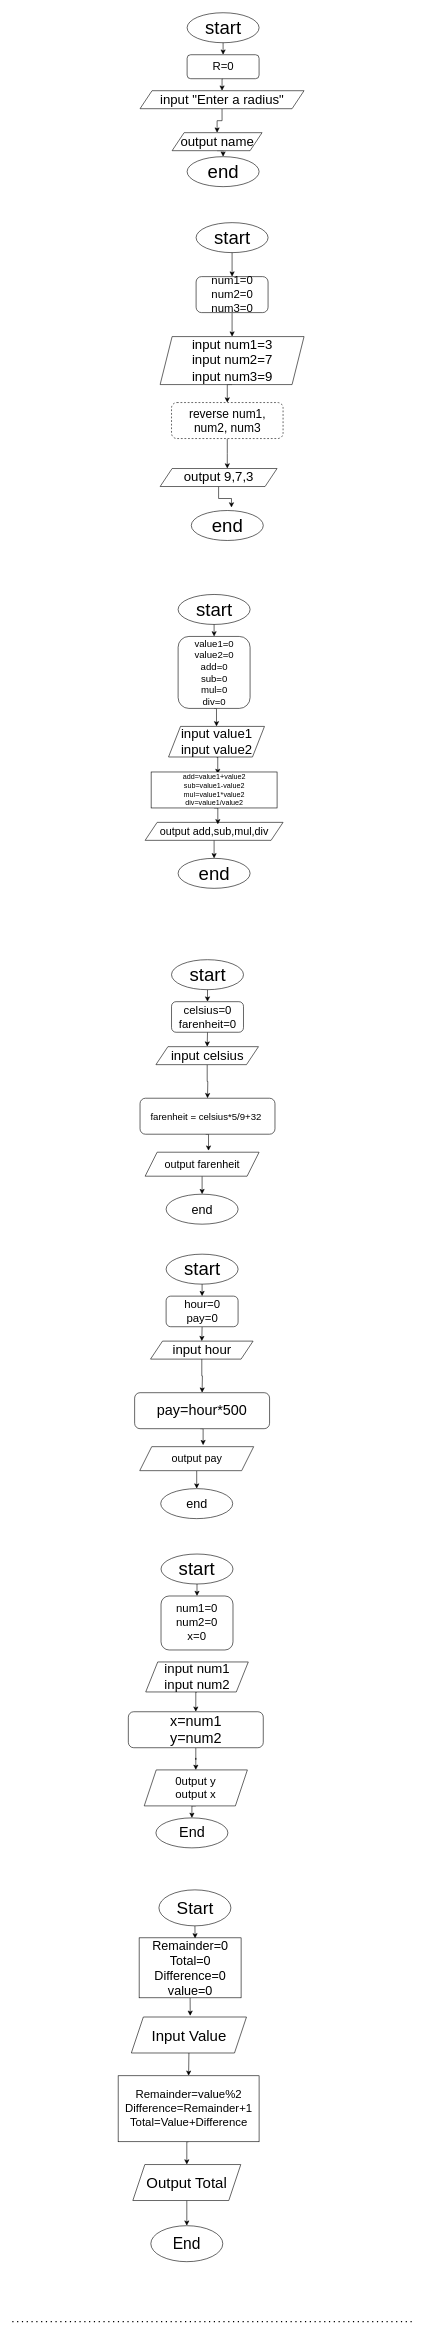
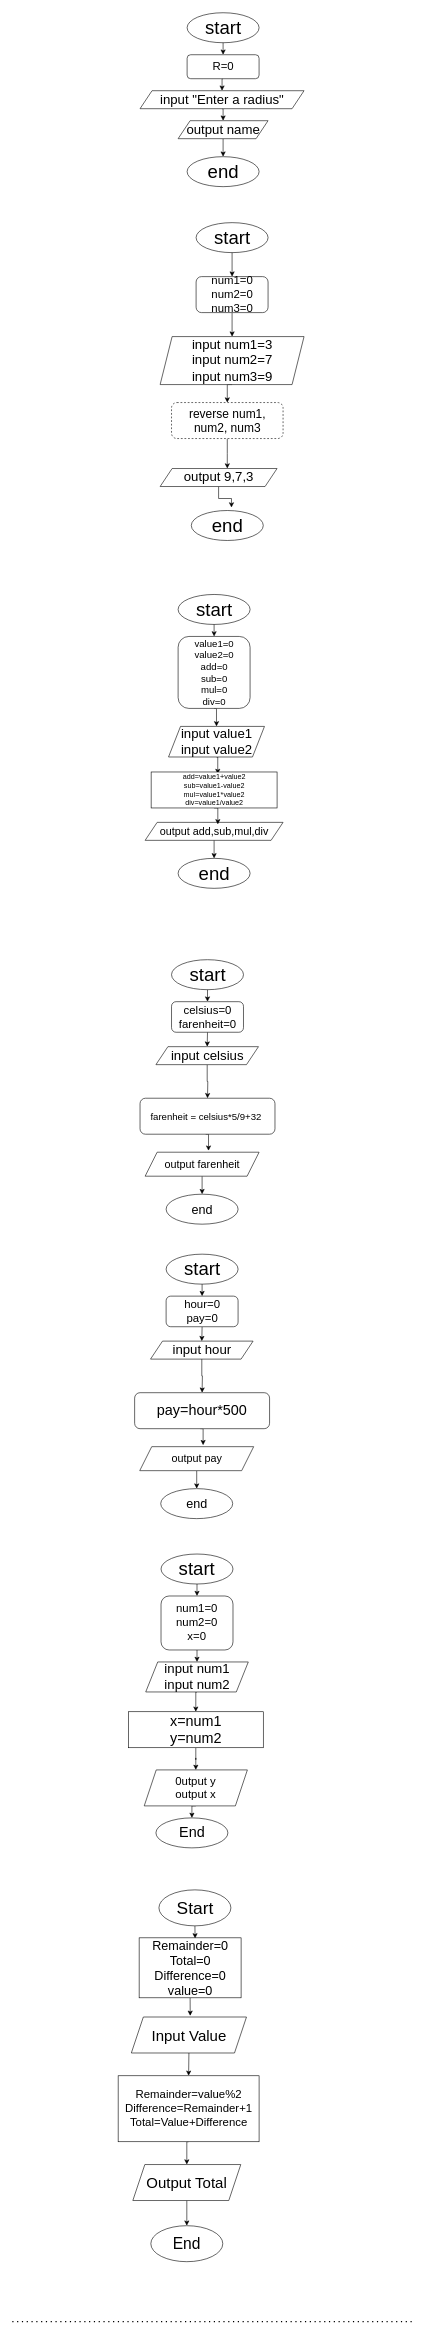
  <mxCell id="0" />
  <mxCell id="1" parent="0" />
  <mxCell id="2" style="edgeStyle=orthogonalEdgeStyle;rounded=0;orthogonalLoop=1;jettySize=auto;html=1;exitX=0.5;exitY=1;exitDx=0;exitDy=0;entryX=0.5;entryY=0;entryDx=0;entryDy=0;" parent="1" source="3" target="6" edge="1"><mxGeometry relative="1" as="geometry" /></mxCell>
  <mxCell id="3" value="&lt;font style=&quot;font-size: 19px&quot;&gt;R=0&lt;/font&gt;" style="rounded=1;whiteSpace=wrap;html=1;fontSize=12;glass=0;strokeWidth=1;shadow=0;" parent="1" vertex="1"><mxGeometry x="311.5" y="90" width="120" height="40" as="geometry" /></mxCell>
  <mxCell id="4" value="&lt;font style=&quot;font-size: 31px&quot;&gt;start&lt;/font&gt;" style="ellipse;whiteSpace=wrap;html=1;" parent="1" vertex="1"><mxGeometry x="311.5" y="20" width="120" height="50" as="geometry" /></mxCell>
  <mxCell id="5" style="edgeStyle=orthogonalEdgeStyle;rounded=0;orthogonalLoop=1;jettySize=auto;html=1;exitX=0.5;exitY=1;exitDx=0;exitDy=0;entryX=0.5;entryY=0;entryDx=0;entryDy=0;" parent="1" source="6" target="9" edge="1"><mxGeometry relative="1" as="geometry" /></mxCell>
  <mxCell id="6" value="&lt;font style=&quot;font-size: 22px&quot;&gt;input &quot;Enter a radius&quot;&lt;/font&gt;" style="shape=parallelogram;perimeter=parallelogramPerimeter;whiteSpace=wrap;html=1;fixedSize=1;" parent="1" vertex="1"><mxGeometry x="233" y="150" width="273.5" height="30" as="geometry" /></mxCell>
  <mxCell id="7" value="" style="endArrow=classic;html=1;exitX=0.5;exitY=1;exitDx=0;exitDy=0;" parent="1" source="4" edge="1"><mxGeometry width="50" height="50" relative="1" as="geometry"><mxPoint x="321.5" y="140" as="sourcePoint" /><mxPoint x="371.5" y="90" as="targetPoint" /></mxGeometry></mxCell>
  <mxCell id="8" style="edgeStyle=orthogonalEdgeStyle;rounded=0;orthogonalLoop=1;jettySize=auto;html=1;exitX=0.5;exitY=1;exitDx=0;exitDy=0;entryX=0.5;entryY=0;entryDx=0;entryDy=0;" parent="1" source="9" target="10" edge="1"><mxGeometry relative="1" as="geometry" /></mxCell>
- <mxCell id="9" value="&lt;font style=&quot;font-size: 22px&quot;&gt;output name&lt;/font&gt;" style="shape=parallelogram;perimeter=parallelogramPerimeter;whiteSpace=wrap;html=1;fixedSize=1;" parent="1" vertex="1"><mxGeometry x="286.5" y="220" width="150" height="30" as="geometry" /></mxCell>
+ <mxCell id="9" value="&lt;font style=&quot;font-size: 22px&quot;&gt;output name&lt;/font&gt;" style="shape=parallelogram;perimeter=parallelogramPerimeter;whiteSpace=wrap;html=1;fixedSize=1;" parent="1" vertex="1"><mxGeometry x="296.5" y="200" width="150" height="30" as="geometry" /></mxCell>
  <mxCell id="10" value="&lt;font style=&quot;font-size: 31px&quot;&gt;end&lt;/font&gt;" style="ellipse;whiteSpace=wrap;html=1;" parent="1" vertex="1"><mxGeometry x="311.5" y="260" width="120" height="50" as="geometry" /></mxCell>
  <mxCell id="11" style="edgeStyle=orthogonalEdgeStyle;rounded=0;orthogonalLoop=1;jettySize=auto;html=1;exitX=0.5;exitY=1;exitDx=0;exitDy=0;entryX=0.5;entryY=0;entryDx=0;entryDy=0;" parent="1" source="12" target="15" edge="1"><mxGeometry relative="1" as="geometry" /></mxCell>
  <mxCell id="12" value="&lt;font style=&quot;font-size: 19px&quot;&gt;num1=0&lt;br&gt;num2=0&lt;br&gt;num3=0&lt;br&gt;&lt;/font&gt;" style="rounded=1;whiteSpace=wrap;html=1;fontSize=12;glass=0;strokeWidth=1;shadow=0;" parent="1" vertex="1"><mxGeometry x="326.5" y="460" width="120" height="60" as="geometry" /></mxCell>
  <mxCell id="13" value="&lt;font style=&quot;font-size: 31px&quot;&gt;start&lt;/font&gt;" style="ellipse;whiteSpace=wrap;html=1;" parent="1" vertex="1"><mxGeometry x="326.5" y="370" width="120" height="50" as="geometry" /></mxCell>
  <mxCell id="14" style="edgeStyle=orthogonalEdgeStyle;rounded=0;orthogonalLoop=1;jettySize=auto;html=1;exitX=0.5;exitY=1;exitDx=0;exitDy=0;entryX=0.5;entryY=0;entryDx=0;entryDy=0;" parent="1" source="15" target="21" edge="1"><mxGeometry relative="1" as="geometry" /></mxCell>
  <mxCell id="15" value="&lt;font style=&quot;font-size: 22px&quot;&gt;input num1=3&lt;br&gt;input num2=7&lt;br&gt;input num3=9&lt;br&gt;&lt;/font&gt;" style="shape=parallelogram;perimeter=parallelogramPerimeter;whiteSpace=wrap;html=1;fixedSize=1;" parent="1" vertex="1"><mxGeometry x="266.5" y="560" width="240" height="80" as="geometry" /></mxCell>
  <mxCell id="16" value="" style="endArrow=classic;html=1;exitX=0.5;exitY=1;exitDx=0;exitDy=0;" parent="1" source="13" edge="1"><mxGeometry width="50" height="50" relative="1" as="geometry"><mxPoint x="336.5" y="540" as="sourcePoint" /><mxPoint x="386.5" y="460" as="targetPoint" /></mxGeometry></mxCell>
  <mxCell id="17" style="edgeStyle=orthogonalEdgeStyle;rounded=0;orthogonalLoop=1;jettySize=auto;html=1;exitX=0.5;exitY=1;exitDx=0;exitDy=0;entryX=0.558;entryY=-0.1;entryDx=0;entryDy=0;entryPerimeter=0;" parent="1" source="18" target="19" edge="1"><mxGeometry relative="1" as="geometry" /></mxCell>
  <mxCell id="18" value="&lt;font style=&quot;font-size: 22px&quot;&gt;output 9,7,3&lt;/font&gt;" style="shape=parallelogram;perimeter=parallelogramPerimeter;whiteSpace=wrap;html=1;fixedSize=1;" parent="1" vertex="1"><mxGeometry x="266.5" y="780" width="195" height="30" as="geometry" /></mxCell>
  <mxCell id="19" value="&lt;font style=&quot;font-size: 31px&quot;&gt;end&lt;/font&gt;" style="ellipse;whiteSpace=wrap;html=1;" parent="1" vertex="1"><mxGeometry x="318.5" y="850" width="120" height="50" as="geometry" /></mxCell>
  <mxCell id="20" style="edgeStyle=orthogonalEdgeStyle;rounded=0;orthogonalLoop=1;jettySize=auto;html=1;exitX=0.5;exitY=1;exitDx=0;exitDy=0;" parent="1" source="21" edge="1"><mxGeometry relative="1" as="geometry"><mxPoint x="378.5" y="780" as="targetPoint" /></mxGeometry></mxCell>
  <mxCell id="21" value="&lt;font style=&quot;font-size: 20px&quot;&gt;reverse num1, num2, num3&lt;/font&gt;" style="rounded=1;whiteSpace=wrap;html=1;dashed=1;" parent="1" vertex="1"><mxGeometry x="285.5" y="670" width="186" height="60" as="geometry" /></mxCell>
  <mxCell id="22" style="edgeStyle=orthogonalEdgeStyle;rounded=0;orthogonalLoop=1;jettySize=auto;html=1;exitX=0.5;exitY=1;exitDx=0;exitDy=0;entryX=0.5;entryY=0;entryDx=0;entryDy=0;" parent="1" source="23" target="26" edge="1"><mxGeometry relative="1" as="geometry" /></mxCell>
  <mxCell id="23" value="&lt;font style=&quot;font-size: 16px&quot;&gt;value1=0&lt;br&gt;value2=0&lt;br&gt;add=0&lt;br&gt;sub=0&lt;br&gt;mul=0&lt;br&gt;div=0&lt;br&gt;&lt;/font&gt;" style="rounded=1;whiteSpace=wrap;html=1;fontSize=12;glass=0;strokeWidth=1;shadow=0;" parent="1" vertex="1"><mxGeometry x="296.5" y="1060" width="120" height="120" as="geometry" /></mxCell>
  <mxCell id="24" value="&lt;font style=&quot;font-size: 31px&quot;&gt;start&lt;/font&gt;" style="ellipse;whiteSpace=wrap;html=1;" parent="1" vertex="1"><mxGeometry x="296.5" y="990" width="120" height="50" as="geometry" /></mxCell>
  <mxCell id="25" style="edgeStyle=orthogonalEdgeStyle;rounded=0;orthogonalLoop=1;jettySize=auto;html=1;exitX=0.5;exitY=1;exitDx=0;exitDy=0;entryX=0.529;entryY=0.056;entryDx=0;entryDy=0;entryPerimeter=0;" parent="1" source="26" target="32" edge="1"><mxGeometry relative="1" as="geometry" /></mxCell>
  <mxCell id="26" value="&lt;font style=&quot;font-size: 22px&quot;&gt;input value1&lt;br&gt;input value2&lt;br&gt;&lt;/font&gt;" style="shape=parallelogram;perimeter=parallelogramPerimeter;whiteSpace=wrap;html=1;fixedSize=1;" parent="1" vertex="1"><mxGeometry x="280.5" y="1210" width="160" height="51" as="geometry" /></mxCell>
  <mxCell id="27" value="" style="endArrow=classic;html=1;exitX=0.5;exitY=1;exitDx=0;exitDy=0;" parent="1" source="24" edge="1"><mxGeometry width="50" height="50" relative="1" as="geometry"><mxPoint x="306.5" y="1110" as="sourcePoint" /><mxPoint x="356.5" y="1060" as="targetPoint" /></mxGeometry></mxCell>
  <mxCell id="28" style="edgeStyle=orthogonalEdgeStyle;rounded=0;orthogonalLoop=1;jettySize=auto;html=1;exitX=0.5;exitY=1;exitDx=0;exitDy=0;entryX=0.5;entryY=0;entryDx=0;entryDy=0;" parent="1" source="29" target="30" edge="1"><mxGeometry relative="1" as="geometry" /></mxCell>
  <mxCell id="29" value="&lt;font style=&quot;font-size: 18px&quot;&gt;output add,sub,mul,div&lt;/font&gt;" style="shape=parallelogram;perimeter=parallelogramPerimeter;whiteSpace=wrap;html=1;fixedSize=1;" parent="1" vertex="1"><mxGeometry x="241.5" y="1370" width="230" height="30" as="geometry" /></mxCell>
  <mxCell id="30" value="&lt;font style=&quot;font-size: 31px&quot;&gt;end&lt;/font&gt;" style="ellipse;whiteSpace=wrap;html=1;" parent="1" vertex="1"><mxGeometry x="296.5" y="1430" width="120" height="50" as="geometry" /></mxCell>
  <mxCell id="31" style="edgeStyle=orthogonalEdgeStyle;rounded=0;orthogonalLoop=1;jettySize=auto;html=1;exitX=0.5;exitY=1;exitDx=0;exitDy=0;entryX=0.527;entryY=0.111;entryDx=0;entryDy=0;entryPerimeter=0;" parent="1" source="32" target="29" edge="1"><mxGeometry relative="1" as="geometry" /></mxCell>
  <mxCell id="32" value="add=value1+value2&lt;br&gt;sub=value1-value2&lt;br&gt;mul=value1*value2&lt;br&gt;div=value1/value2" style="rounded=0;whiteSpace=wrap;html=1;" parent="1" vertex="1"><mxGeometry x="251.5" y="1286" width="210" height="60" as="geometry" /></mxCell>
  <mxCell id="33" style="edgeStyle=orthogonalEdgeStyle;rounded=0;orthogonalLoop=1;jettySize=auto;html=1;exitX=0.5;exitY=1;exitDx=0;exitDy=0;entryX=0.5;entryY=0;entryDx=0;entryDy=0;" parent="1" source="34" target="37" edge="1"><mxGeometry relative="1" as="geometry" /></mxCell>
  <mxCell id="34" value="&lt;font style=&quot;font-size: 19px&quot;&gt;celsius=0&lt;br&gt;farenheit=0&lt;br&gt;&lt;/font&gt;" style="rounded=1;whiteSpace=wrap;html=1;fontSize=12;glass=0;strokeWidth=1;shadow=0;" parent="1" vertex="1"><mxGeometry x="285.5" y="1669" width="120" height="51" as="geometry" /></mxCell>
  <mxCell id="35" value="&lt;font style=&quot;font-size: 31px&quot;&gt;start&lt;/font&gt;" style="ellipse;whiteSpace=wrap;html=1;" parent="1" vertex="1"><mxGeometry x="285.5" y="1599" width="120" height="50" as="geometry" /></mxCell>
  <mxCell id="36" style="edgeStyle=orthogonalEdgeStyle;rounded=0;orthogonalLoop=1;jettySize=auto;html=1;exitX=0.5;exitY=1;exitDx=0;exitDy=0;entryX=0.5;entryY=0;entryDx=0;entryDy=0;" parent="1" source="37" edge="1"><mxGeometry relative="1" as="geometry"><mxPoint x="345.5" y="1830" as="targetPoint" /></mxGeometry></mxCell>
  <mxCell id="37" value="&lt;font style=&quot;font-size: 22px&quot;&gt;input celsius&lt;/font&gt;" style="shape=parallelogram;perimeter=parallelogramPerimeter;whiteSpace=wrap;html=1;fixedSize=1;" parent="1" vertex="1"><mxGeometry x="259.5" y="1744" width="171" height="30" as="geometry" /></mxCell>
  <mxCell id="38" value="" style="endArrow=classic;html=1;exitX=0.5;exitY=1;exitDx=0;exitDy=0;" parent="1" source="35" edge="1"><mxGeometry width="50" height="50" relative="1" as="geometry"><mxPoint x="295.5" y="1719" as="sourcePoint" /><mxPoint x="345.5" y="1669" as="targetPoint" /></mxGeometry></mxCell>
  <mxCell id="39" value="" style="edgeStyle=orthogonalEdgeStyle;rounded=0;orthogonalLoop=1;jettySize=auto;html=1;entryX=0.572;entryY=-0.062;entryDx=0;entryDy=0;entryPerimeter=0;" parent="1" edge="1"><mxGeometry relative="1" as="geometry"><mxPoint x="342.5" y="1890" as="sourcePoint" /><mxPoint x="347.18" y="1917.52" as="targetPoint" /></mxGeometry></mxCell>
  <mxCell id="40" value="&lt;font style=&quot;font-size: 16px&quot;&gt;farenheit = celsius*5/9+32&amp;nbsp;&lt;/font&gt;" style="rounded=1;whiteSpace=wrap;html=1;" parent="1" vertex="1"><mxGeometry x="233" y="1830" width="225" height="60" as="geometry" /></mxCell>
  <mxCell id="41" style="edgeStyle=orthogonalEdgeStyle;rounded=0;orthogonalLoop=1;jettySize=auto;html=1;exitX=0.5;exitY=1;exitDx=0;exitDy=0;entryX=0.5;entryY=0;entryDx=0;entryDy=0;" parent="1" source="42" target="43" edge="1"><mxGeometry relative="1" as="geometry" /></mxCell>
  <mxCell id="42" value="&lt;font style=&quot;font-size: 18px&quot;&gt;output farenheit&lt;/font&gt;" style="shape=parallelogram;perimeter=parallelogramPerimeter;whiteSpace=wrap;html=1;fixedSize=1;" parent="1" vertex="1"><mxGeometry x="241.5" y="1920" width="190" height="40" as="geometry" /></mxCell>
  <mxCell id="43" value="&lt;font style=&quot;font-size: 21px&quot;&gt;end&lt;/font&gt;" style="ellipse;whiteSpace=wrap;html=1;" parent="1" vertex="1"><mxGeometry x="276.5" y="1990" width="120" height="50" as="geometry" /></mxCell>
  <mxCell id="44" style="edgeStyle=orthogonalEdgeStyle;rounded=0;orthogonalLoop=1;jettySize=auto;html=1;exitX=0.5;exitY=1;exitDx=0;exitDy=0;entryX=0.5;entryY=0;entryDx=0;entryDy=0;" parent="1" source="45" target="48" edge="1"><mxGeometry relative="1" as="geometry" /></mxCell>
  <mxCell id="45" value="&lt;font style=&quot;font-size: 19px&quot;&gt;hour=0&lt;br&gt;pay=0&lt;br&gt;&lt;/font&gt;" style="rounded=1;whiteSpace=wrap;html=1;fontSize=12;glass=0;strokeWidth=1;shadow=0;" parent="1" vertex="1"><mxGeometry x="276.5" y="2160" width="120" height="51" as="geometry" /></mxCell>
  <mxCell id="46" value="&lt;font style=&quot;font-size: 31px&quot;&gt;start&lt;/font&gt;" style="ellipse;whiteSpace=wrap;html=1;" parent="1" vertex="1"><mxGeometry x="276.5" y="2090" width="120" height="50" as="geometry" /></mxCell>
  <mxCell id="47" style="edgeStyle=orthogonalEdgeStyle;rounded=0;orthogonalLoop=1;jettySize=auto;html=1;exitX=0.5;exitY=1;exitDx=0;exitDy=0;entryX=0.5;entryY=0;entryDx=0;entryDy=0;" parent="1" source="48" edge="1"><mxGeometry relative="1" as="geometry"><mxPoint x="336.5" y="2321" as="targetPoint" /></mxGeometry></mxCell>
  <mxCell id="48" value="&lt;font style=&quot;font-size: 22px&quot;&gt;input hour&lt;/font&gt;" style="shape=parallelogram;perimeter=parallelogramPerimeter;whiteSpace=wrap;html=1;fixedSize=1;" parent="1" vertex="1"><mxGeometry x="250.5" y="2235" width="171" height="30" as="geometry" /></mxCell>
  <mxCell id="49" value="" style="endArrow=classic;html=1;exitX=0.5;exitY=1;exitDx=0;exitDy=0;" parent="1" source="46" edge="1"><mxGeometry width="50" height="50" relative="1" as="geometry"><mxPoint x="286.5" y="2210" as="sourcePoint" /><mxPoint x="336.5" y="2160" as="targetPoint" /></mxGeometry></mxCell>
  <mxCell id="50" value="" style="edgeStyle=orthogonalEdgeStyle;rounded=0;orthogonalLoop=1;jettySize=auto;html=1;entryX=0.572;entryY=-0.062;entryDx=0;entryDy=0;entryPerimeter=0;" parent="1" edge="1"><mxGeometry relative="1" as="geometry"><mxPoint x="333.5" y="2381" as="sourcePoint" /><mxPoint x="338.18" y="2408.52" as="targetPoint" /></mxGeometry></mxCell>
  <mxCell id="51" value="&lt;font style=&quot;font-size: 24px&quot;&gt;pay=hour*500&lt;/font&gt;" style="rounded=1;whiteSpace=wrap;html=1;" parent="1" vertex="1"><mxGeometry x="224" y="2321" width="225" height="60" as="geometry" /></mxCell>
  <mxCell id="52" style="edgeStyle=orthogonalEdgeStyle;rounded=0;orthogonalLoop=1;jettySize=auto;html=1;exitX=0.5;exitY=1;exitDx=0;exitDy=0;entryX=0.5;entryY=0;entryDx=0;entryDy=0;" parent="1" source="53" target="54" edge="1"><mxGeometry relative="1" as="geometry" /></mxCell>
  <mxCell id="53" value="&lt;font style=&quot;font-size: 18px&quot;&gt;output pay&lt;/font&gt;" style="shape=parallelogram;perimeter=parallelogramPerimeter;whiteSpace=wrap;html=1;fixedSize=1;" parent="1" vertex="1"><mxGeometry x="232.5" y="2411" width="190" height="40" as="geometry" /></mxCell>
  <mxCell id="54" value="&lt;font style=&quot;font-size: 21px&quot;&gt;end&lt;/font&gt;" style="ellipse;whiteSpace=wrap;html=1;" parent="1" vertex="1"><mxGeometry x="267.5" y="2481" width="120" height="50" as="geometry" /></mxCell>
+ <mxCell id="55" style="edgeStyle=orthogonalEdgeStyle;rounded=0;orthogonalLoop=1;jettySize=auto;html=1;exitX=0.5;exitY=1;exitDx=0;exitDy=0;entryX=0.5;entryY=0;entryDx=0;entryDy=0;" parent="1" source="56" target="59" edge="1"><mxGeometry relative="1" as="geometry" /></mxCell>
  <mxCell id="56" value="&lt;font style=&quot;font-size: 19px&quot;&gt;num1=0&lt;br&gt;num2=0&lt;br&gt;x=0&lt;br&gt;&lt;/font&gt;" style="rounded=1;whiteSpace=wrap;html=1;fontSize=12;glass=0;strokeWidth=1;shadow=0;" parent="1" vertex="1"><mxGeometry x="268" y="2660" width="120" height="90" as="geometry" /></mxCell>
  <mxCell id="57" value="&lt;font style=&quot;font-size: 31px&quot;&gt;start&lt;/font&gt;" style="ellipse;whiteSpace=wrap;html=1;" parent="1" vertex="1"><mxGeometry x="268" y="2590" width="120" height="50" as="geometry" /></mxCell>
  <mxCell id="58" style="edgeStyle=orthogonalEdgeStyle;rounded=0;orthogonalLoop=1;jettySize=auto;html=1;exitX=0.5;exitY=1;exitDx=0;exitDy=0;entryX=0.5;entryY=0;entryDx=0;entryDy=0;" parent="1" source="59" target="62" edge="1"><mxGeometry relative="1" as="geometry" /></mxCell>
  <mxCell id="59" value="&lt;font style=&quot;font-size: 22px&quot;&gt;input num1&lt;br&gt;input num2&lt;br&gt;&lt;/font&gt;" style="shape=parallelogram;perimeter=parallelogramPerimeter;whiteSpace=wrap;html=1;fixedSize=1;" parent="1" vertex="1"><mxGeometry x="242.5" y="2770" width="171" height="50" as="geometry" /></mxCell>
  <mxCell id="60" value="" style="endArrow=classic;html=1;exitX=0.5;exitY=1;exitDx=0;exitDy=0;" parent="1" source="57" edge="1"><mxGeometry width="50" height="50" relative="1" as="geometry"><mxPoint x="278" y="2710" as="sourcePoint" /><mxPoint x="328" y="2660" as="targetPoint" /></mxGeometry></mxCell>
  <mxCell id="61" value="" style="edgeStyle=orthogonalEdgeStyle;rounded=0;orthogonalLoop=1;jettySize=auto;html=1;" parent="1" source="62" target="64" edge="1"><mxGeometry relative="1" as="geometry" /></mxCell>
- <mxCell id="62" value="&lt;font style=&quot;font-size: 24px&quot;&gt;x=num1&lt;br&gt;y=num2&lt;br&gt;&lt;/font&gt;" style="rounded=1;whiteSpace=wrap;html=1;" parent="1" vertex="1"><mxGeometry x="213.5" y="2853" width="225" height="60" as="geometry" /></mxCell>
+ <mxCell id="62" value="&lt;font style=&quot;font-size: 24px&quot;&gt;x=num1&lt;br&gt;y=num2&lt;br&gt;&lt;/font&gt;" style="whiteSpace=wrap;html=1;rounded=0;" parent="1" vertex="1"><mxGeometry x="213.5" y="2853" width="225" height="60" as="geometry" /></mxCell>
  <mxCell id="63" style="edgeStyle=orthogonalEdgeStyle;rounded=0;orthogonalLoop=1;jettySize=auto;html=1;exitX=0.5;exitY=1;exitDx=0;exitDy=0;entryX=0.5;entryY=0;entryDx=0;entryDy=0;" parent="1" source="64" target="65" edge="1"><mxGeometry relative="1" as="geometry" /></mxCell>
  <mxCell id="64" value="&lt;font style=&quot;font-size: 19px&quot;&gt;0utput y&lt;br&gt;output x&lt;/font&gt;" style="shape=parallelogram;perimeter=parallelogramPerimeter;whiteSpace=wrap;html=1;fixedSize=1;" parent="1" vertex="1"><mxGeometry x="240" y="2950" width="172" height="60" as="geometry" /></mxCell>
  <mxCell id="65" value="&lt;font style=&quot;font-size: 24px&quot;&gt;End&lt;/font&gt;" style="ellipse;whiteSpace=wrap;html=1;" parent="1" vertex="1"><mxGeometry x="259.5" y="3030" width="120" height="50" as="geometry" /></mxCell>
  <mxCell id="66" style="edgeStyle=orthogonalEdgeStyle;rounded=0;orthogonalLoop=1;jettySize=auto;html=1;exitX=0.5;exitY=1;exitDx=0;exitDy=0;entryX=0.549;entryY=0.01;entryDx=0;entryDy=0;entryPerimeter=0;" parent="1" source="67" target="69" edge="1"><mxGeometry relative="1" as="geometry" /></mxCell>
  <mxCell id="67" value="&lt;font style=&quot;font-size: 29px&quot;&gt;Start&lt;/font&gt;" style="ellipse;whiteSpace=wrap;html=1;" parent="1" vertex="1"><mxGeometry x="264.5" y="3150" width="120" height="60" as="geometry" /></mxCell>
  <mxCell id="68" style="edgeStyle=orthogonalEdgeStyle;rounded=0;orthogonalLoop=1;jettySize=auto;html=1;exitX=0.5;exitY=1;exitDx=0;exitDy=0;" parent="1" source="69" edge="1"><mxGeometry relative="1" as="geometry"><mxPoint x="316.676" y="3360" as="targetPoint" /></mxGeometry></mxCell>
  <mxCell id="69" value="&lt;font style=&quot;font-size: 21px&quot;&gt;Remainder=0&lt;br&gt;Total=0&lt;br&gt;Difference=0&lt;br&gt;value=0&lt;br&gt;&lt;/font&gt;" style="rounded=0;whiteSpace=wrap;html=1;" parent="1" vertex="1"><mxGeometry x="231.5" y="3230" width="170" height="100" as="geometry" /></mxCell>
  <mxCell id="70" style="edgeStyle=orthogonalEdgeStyle;rounded=0;orthogonalLoop=1;jettySize=auto;html=1;exitX=0.5;exitY=1;exitDx=0;exitDy=0;entryX=0.5;entryY=0;entryDx=0;entryDy=0;" parent="1" source="71" target="73" edge="1"><mxGeometry relative="1" as="geometry" /></mxCell>
  <mxCell id="71" value="&lt;font style=&quot;font-size: 25px&quot;&gt;Input Value&lt;/font&gt;" style="shape=parallelogram;perimeter=parallelogramPerimeter;whiteSpace=wrap;html=1;fixedSize=1;" parent="1" vertex="1"><mxGeometry x="218.5" y="3362" width="192" height="60" as="geometry" /></mxCell>
  <mxCell id="72" style="edgeStyle=orthogonalEdgeStyle;rounded=0;orthogonalLoop=1;jettySize=auto;html=1;exitX=0.5;exitY=1;exitDx=0;exitDy=0;entryX=0.5;entryY=0;entryDx=0;entryDy=0;" parent="1" source="73" target="75" edge="1"><mxGeometry relative="1" as="geometry" /></mxCell>
  <mxCell id="73" value="&lt;font style=&quot;font-size: 19px&quot;&gt;Remainder=value%2&lt;br&gt;Difference=Remainder+1&lt;br&gt;Total=Value+Difference&lt;/font&gt;" style="rounded=0;whiteSpace=wrap;html=1;" parent="1" vertex="1"><mxGeometry x="196.5" y="3460" width="235" height="110" as="geometry" /></mxCell>
  <mxCell id="74" style="edgeStyle=orthogonalEdgeStyle;rounded=0;orthogonalLoop=1;jettySize=auto;html=1;exitX=0.5;exitY=1;exitDx=0;exitDy=0;entryX=0.5;entryY=0;entryDx=0;entryDy=0;" parent="1" source="75" target="76" edge="1"><mxGeometry relative="1" as="geometry" /></mxCell>
  <mxCell id="75" value="&lt;font style=&quot;font-size: 25px&quot;&gt;Output Total&lt;/font&gt;" style="shape=parallelogram;perimeter=parallelogramPerimeter;whiteSpace=wrap;html=1;fixedSize=1;" parent="1" vertex="1"><mxGeometry x="221" y="3608" width="180" height="60" as="geometry" /></mxCell>
  <mxCell id="76" value="&lt;font style=&quot;font-size: 26px&quot;&gt;End&lt;/font&gt;" style="ellipse;whiteSpace=wrap;html=1;" parent="1" vertex="1"><mxGeometry x="251" y="3710" width="120" height="60" as="geometry" /></mxCell>
  <mxCell id="77" value="" style="endArrow=none;dashed=1;html=1;dashPattern=1 3;strokeWidth=2;" parent="1" edge="1"><mxGeometry width="50" height="50" relative="1" as="geometry"><mxPoint x="20" y="3870" as="sourcePoint" /><mxPoint x="690" y="3870" as="targetPoint" /></mxGeometry></mxCell>
